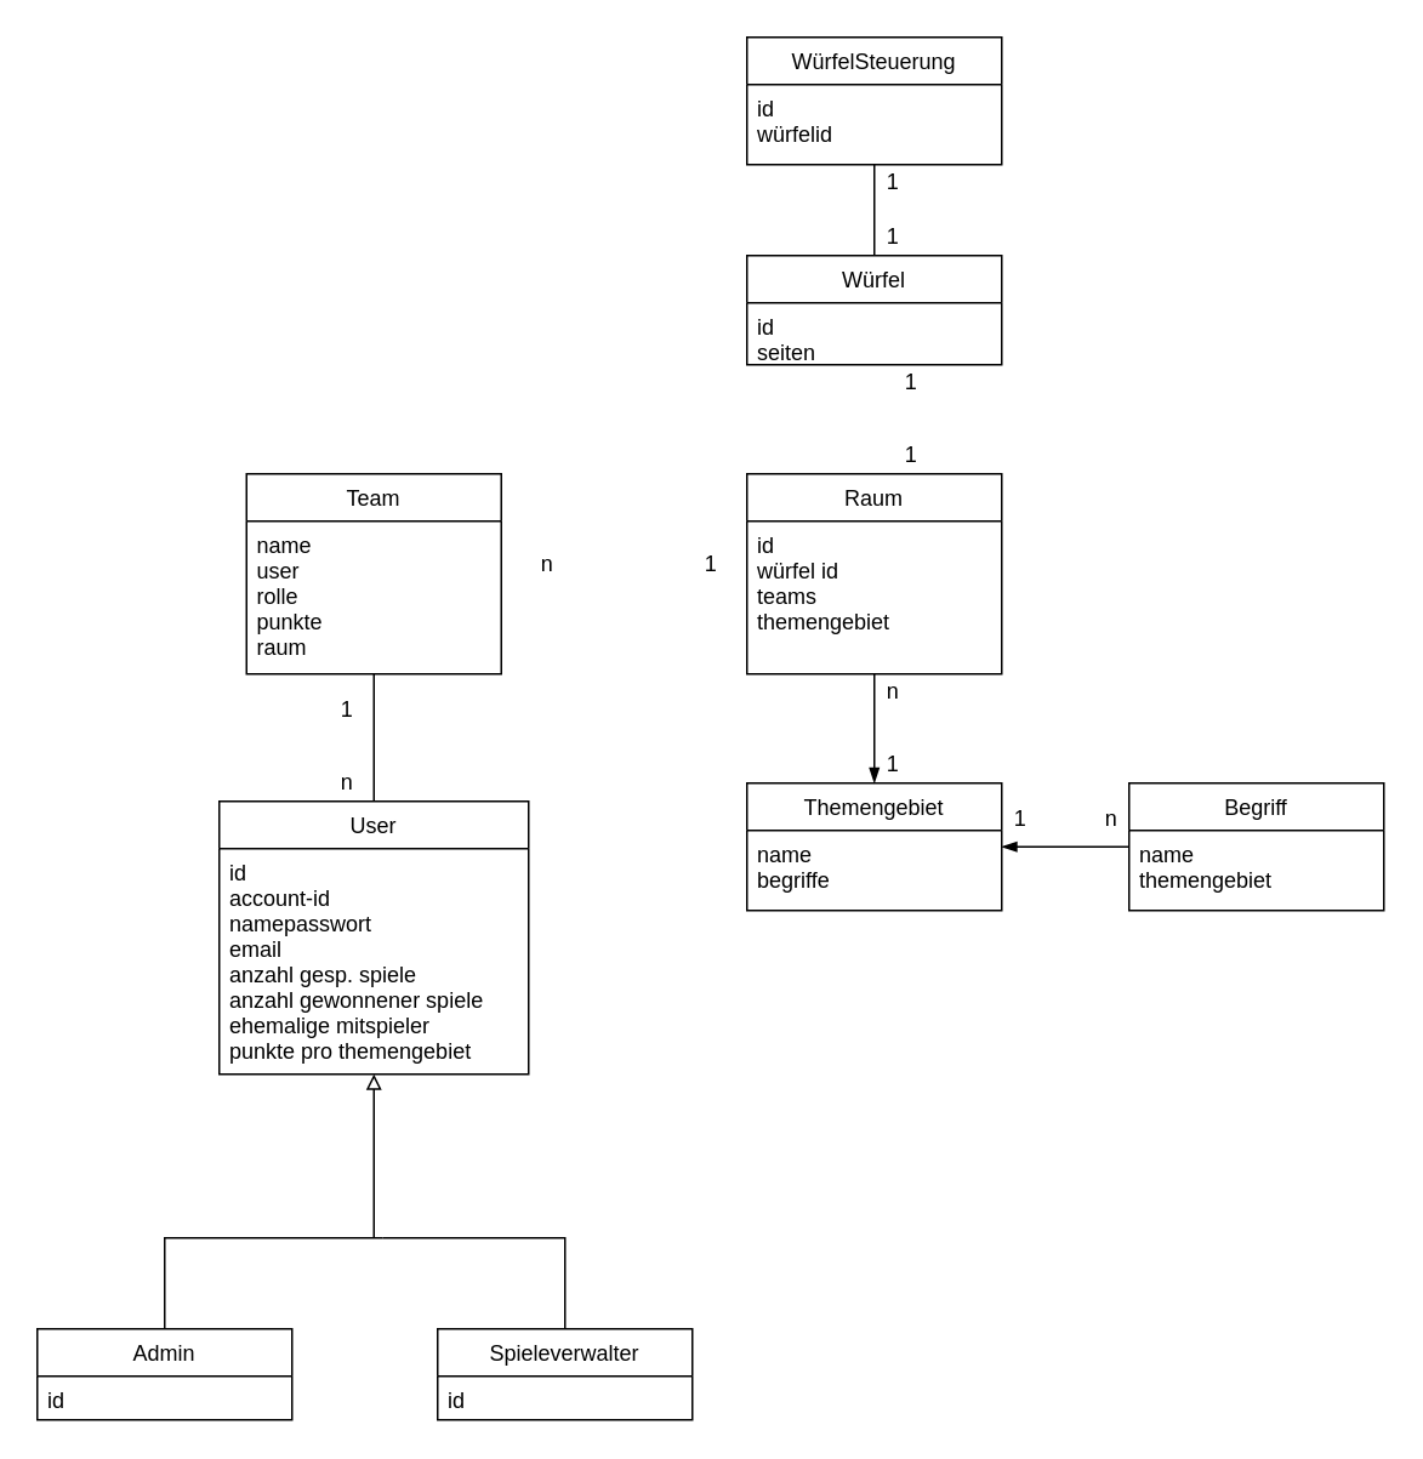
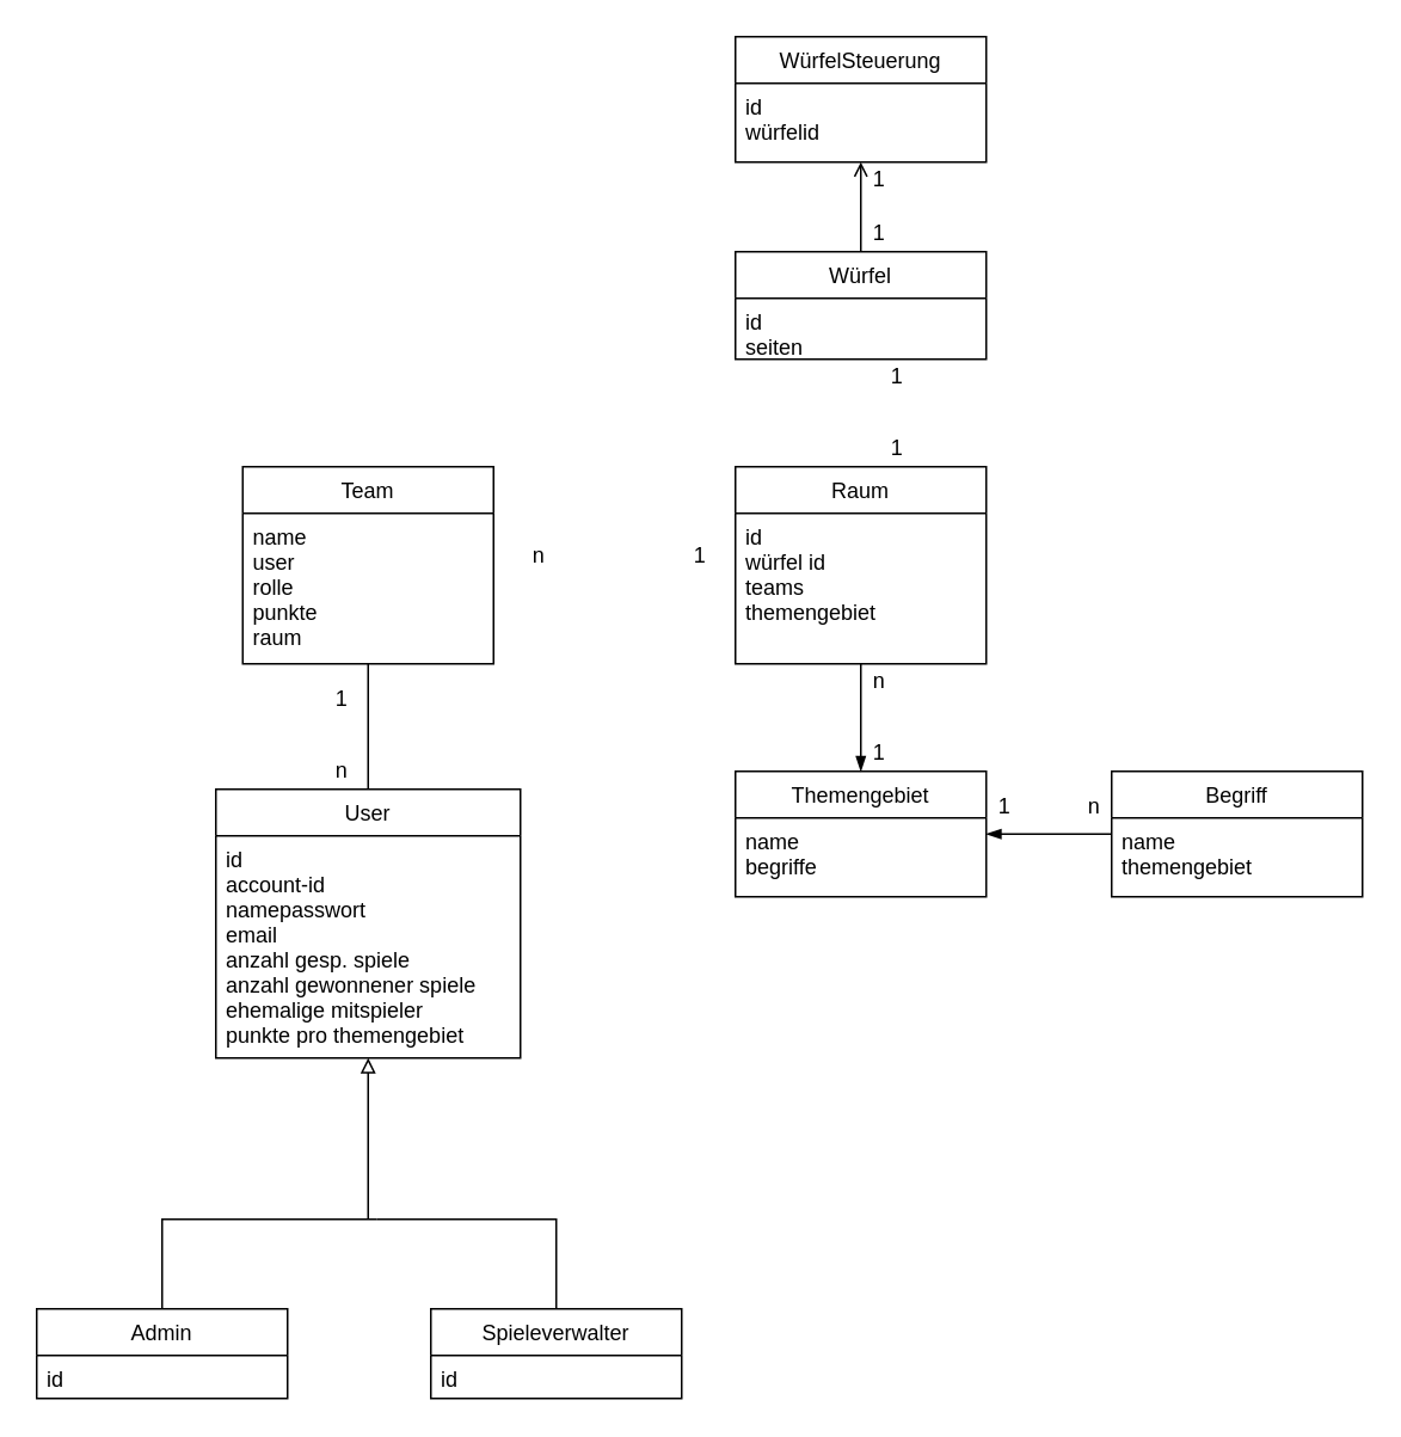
  <mxCell id="0" />
  <mxCell id="1" parent="0" />
  <mxCell id="2" value="Team" style="swimlane;fontStyle=0;childLayout=stackLayout;horizontal=1;startSize=26;fillColor=none;horizontalStack=0;resizeParent=1;resizeParentMax=0;resizeLast=0;collapsible=1;marginBottom=0;" parent="1" vertex="1"><mxGeometry x="135" y="260" width="140" height="110" as="geometry" /></mxCell>
  <mxCell id="3" value="name&#10;user&#10;rolle&#10;punkte&#10;raum&#10;&#10;&#10;" style="text;strokeColor=none;fillColor=none;align=left;verticalAlign=top;spacingLeft=4;spacingRight=4;overflow=hidden;rotatable=0;points=[[0,0.5],[1,0.5]];portConstraint=eastwest;" parent="2" vertex="1"><mxGeometry y="26" width="140" height="84" as="geometry" /></mxCell>
  <mxCell id="4" style="edgeStyle=orthogonalEdgeStyle;rounded=0;orthogonalLoop=1;jettySize=auto;html=1;entryX=0.5;entryY=1;entryDx=0;entryDy=0;entryPerimeter=0;endArrow=none;endFill=0;" edge="1" parent="1" source="6" target="3"><mxGeometry relative="1" as="geometry"><mxPoint x="205" y="380" as="targetPoint" /></mxGeometry></mxCell>
  <mxCell id="5" style="edgeStyle=orthogonalEdgeStyle;rounded=0;orthogonalLoop=1;jettySize=auto;html=1;endArrow=none;endFill=0;startArrow=block;startFill=0;" edge="1" parent="1" source="6"><mxGeometry relative="1" as="geometry"><mxPoint x="205" y="680" as="targetPoint" /></mxGeometry></mxCell>
  <mxCell id="6" value="User" style="swimlane;fontStyle=0;childLayout=stackLayout;horizontal=1;startSize=26;fillColor=none;horizontalStack=0;resizeParent=1;resizeParentMax=0;resizeLast=0;collapsible=1;marginBottom=0;" parent="1" vertex="1"><mxGeometry x="120" y="440" width="170" height="150" as="geometry" /></mxCell>
  <mxCell id="7" value="id&#10;account-id&#10;namepasswort&#10;email&#10;anzahl gesp. spiele&#10;anzahl gewonnener spiele&#10;ehemalige mitspieler&#10;punkte pro themengebiet&#10;&#10;&#10;&#10;&#10;" style="text;strokeColor=none;fillColor=none;align=left;verticalAlign=top;spacingLeft=4;spacingRight=4;overflow=hidden;rotatable=0;points=[[0,0.5],[1,0.5]];portConstraint=eastwest;" parent="6" vertex="1"><mxGeometry y="26" width="170" height="124" as="geometry" /></mxCell>
  <mxCell id="8" style="edgeStyle=orthogonalEdgeStyle;rounded=0;orthogonalLoop=1;jettySize=auto;html=1;endArrow=none;endFill=0;" parent="1" source="9" edge="1"><mxGeometry relative="1" as="geometry"><mxPoint x="210" y="680" as="targetPoint" /><Array as="points"><mxPoint x="90" y="680" /></Array></mxGeometry></mxCell>
  <mxCell id="9" value="Admin" style="swimlane;fontStyle=0;childLayout=stackLayout;horizontal=1;startSize=26;fillColor=none;horizontalStack=0;resizeParent=1;resizeParentMax=0;resizeLast=0;collapsible=1;marginBottom=0;" parent="1" vertex="1"><mxGeometry x="20" y="730" width="140" height="50" as="geometry" /></mxCell>
  <mxCell id="10" value="id" style="text;strokeColor=none;fillColor=none;align=left;verticalAlign=top;spacingLeft=4;spacingRight=4;overflow=hidden;rotatable=0;points=[[0,0.5],[1,0.5]];portConstraint=eastwest;" parent="9" vertex="1"><mxGeometry y="26" width="140" height="24" as="geometry" /></mxCell>
  <mxCell id="11" style="edgeStyle=orthogonalEdgeStyle;rounded=0;orthogonalLoop=1;jettySize=auto;html=1;endArrow=none;endFill=0;exitX=0.5;exitY=0;exitDx=0;exitDy=0;" parent="1" source="12" edge="1"><mxGeometry relative="1" as="geometry"><mxPoint x="210" y="680" as="targetPoint" /><Array as="points"><mxPoint x="310" y="680" /></Array><mxPoint x="390" y="730" as="sourcePoint" /></mxGeometry></mxCell>
  <mxCell id="12" value="Spieleverwalter" style="swimlane;fontStyle=0;childLayout=stackLayout;horizontal=1;startSize=26;fillColor=none;horizontalStack=0;resizeParent=1;resizeParentMax=0;resizeLast=0;collapsible=1;marginBottom=0;" parent="1" vertex="1"><mxGeometry x="240" y="730" width="140" height="50" as="geometry" /></mxCell>
  <mxCell id="13" value="id" style="text;strokeColor=none;fillColor=none;align=left;verticalAlign=top;spacingLeft=4;spacingRight=4;overflow=hidden;rotatable=0;points=[[0,0.5],[1,0.5]];portConstraint=eastwest;" parent="12" vertex="1"><mxGeometry y="26" width="140" height="24" as="geometry" /></mxCell>
  <mxCell id="14" style="edgeStyle=orthogonalEdgeStyle;rounded=0;orthogonalLoop=1;jettySize=auto;html=1;entryX=0.5;entryY=0;entryDx=0;entryDy=0;endArrow=blockThin;endFill=1;" parent="1" source="15" target="17" edge="1"><mxGeometry relative="1" as="geometry" /></mxCell>
  <mxCell id="15" value="Raum" style="swimlane;fontStyle=0;childLayout=stackLayout;horizontal=1;startSize=26;fillColor=none;horizontalStack=0;resizeParent=1;resizeParentMax=0;resizeLast=0;collapsible=1;marginBottom=0;" parent="1" vertex="1"><mxGeometry x="410" y="260" width="140" height="110" as="geometry" /></mxCell>
  <mxCell id="16" value="id&#10;würfel id&#10;teams&#10;themengebiet&#10;" style="text;strokeColor=none;fillColor=none;align=left;verticalAlign=top;spacingLeft=4;spacingRight=4;overflow=hidden;rotatable=0;points=[[0,0.5],[1,0.5]];portConstraint=eastwest;" parent="15" vertex="1"><mxGeometry y="26" width="140" height="84" as="geometry" /></mxCell>
  <mxCell id="17" value="Themengebiet" style="swimlane;fontStyle=0;childLayout=stackLayout;horizontal=1;startSize=26;fillColor=none;horizontalStack=0;resizeParent=1;resizeParentMax=0;resizeLast=0;collapsible=1;marginBottom=0;" parent="1" vertex="1"><mxGeometry x="410" y="430" width="140" height="70" as="geometry" /></mxCell>
  <mxCell id="18" value="name&#10;begriffe&#10;" style="text;strokeColor=none;fillColor=none;align=left;verticalAlign=top;spacingLeft=4;spacingRight=4;overflow=hidden;rotatable=0;points=[[0,0.5],[1,0.5]];portConstraint=eastwest;" parent="17" vertex="1"><mxGeometry y="26" width="140" height="44" as="geometry" /></mxCell>
- <mxCell id="19" style="edgeStyle=orthogonalEdgeStyle;rounded=0;orthogonalLoop=1;jettySize=auto;html=1;entryX=0.5;entryY=1;entryDx=0;entryDy=0;endArrow=none;endFill=0;" parent="1" source="20" target="25" edge="1"><mxGeometry relative="1" as="geometry" /></mxCell>
+ <mxCell id="19" style="edgeStyle=orthogonalEdgeStyle;rounded=0;orthogonalLoop=1;jettySize=auto;html=1;entryX=0.5;entryY=1;entryDx=0;entryDy=0;endArrow=open;endFill=0;" parent="1" source="20" target="25" edge="1"><mxGeometry relative="1" as="geometry" /></mxCell>
  <mxCell id="20" value="Würfel" style="swimlane;fontStyle=0;childLayout=stackLayout;horizontal=1;startSize=26;fillColor=none;horizontalStack=0;resizeParent=1;resizeParentMax=0;resizeLast=0;collapsible=1;marginBottom=0;" parent="1" vertex="1"><mxGeometry x="410" y="140" width="140" height="60" as="geometry" /></mxCell>
  <mxCell id="21" value="id&#10;seiten&#10;&#10;" style="text;strokeColor=none;fillColor=none;align=left;verticalAlign=top;spacingLeft=4;spacingRight=4;overflow=hidden;rotatable=0;points=[[0,0.5],[1,0.5]];portConstraint=eastwest;" parent="20" vertex="1"><mxGeometry y="26" width="140" height="34" as="geometry" /></mxCell>
  <mxCell id="22" style="edgeStyle=orthogonalEdgeStyle;rounded=0;orthogonalLoop=1;jettySize=auto;html=1;entryX=1;entryY=0.205;entryDx=0;entryDy=0;entryPerimeter=0;endArrow=blockThin;endFill=1;" parent="1" source="23" target="18" edge="1"><mxGeometry relative="1" as="geometry" /></mxCell>
  <mxCell id="23" value="Begriff" style="swimlane;fontStyle=0;childLayout=stackLayout;horizontal=1;startSize=26;fillColor=none;horizontalStack=0;resizeParent=1;resizeParentMax=0;resizeLast=0;collapsible=1;marginBottom=0;" parent="1" vertex="1"><mxGeometry x="620" y="430" width="140" height="70" as="geometry" /></mxCell>
  <mxCell id="24" value="name&#10;themengebiet&#10;" style="text;strokeColor=none;fillColor=none;align=left;verticalAlign=top;spacingLeft=4;spacingRight=4;overflow=hidden;rotatable=0;points=[[0,0.5],[1,0.5]];portConstraint=eastwest;" parent="23" vertex="1"><mxGeometry y="26" width="140" height="44" as="geometry" /></mxCell>
  <mxCell id="25" value="WürfelSteuerung" style="swimlane;fontStyle=0;childLayout=stackLayout;horizontal=1;startSize=26;fillColor=none;horizontalStack=0;resizeParent=1;resizeParentMax=0;resizeLast=0;collapsible=1;marginBottom=0;" parent="1" vertex="1"><mxGeometry x="410" y="20" width="140" height="70" as="geometry" /></mxCell>
  <mxCell id="26" value="id&#10;würfelid&#10;" style="text;strokeColor=none;fillColor=none;align=left;verticalAlign=top;spacingLeft=4;spacingRight=4;overflow=hidden;rotatable=0;points=[[0,0.5],[1,0.5]];portConstraint=eastwest;" parent="25" vertex="1"><mxGeometry y="26" width="140" height="44" as="geometry" /></mxCell>
  <mxCell id="27" value="n" style="text;html=1;align=center;verticalAlign=middle;resizable=0;points=[];autosize=1;" parent="1" vertex="1"><mxGeometry x="180" y="420" width="20" height="20" as="geometry" /></mxCell>
  <mxCell id="28" value="1" style="text;html=1;align=center;verticalAlign=middle;resizable=0;points=[];autosize=1;" parent="1" vertex="1"><mxGeometry x="550" y="440" width="20" height="20" as="geometry" /></mxCell>
  <mxCell id="29" value="n" style="text;html=1;align=center;verticalAlign=middle;resizable=0;points=[];autosize=1;" parent="1" vertex="1"><mxGeometry x="600" y="440" width="20" height="20" as="geometry" /></mxCell>
  <mxCell id="30" value="1" style="text;html=1;align=center;verticalAlign=middle;resizable=0;points=[];autosize=1;" parent="1" vertex="1"><mxGeometry x="490" y="200" width="20" height="20" as="geometry" /></mxCell>
  <mxCell id="31" value="1" style="text;html=1;align=center;verticalAlign=middle;resizable=0;points=[];autosize=1;" parent="1" vertex="1"><mxGeometry x="490" y="240" width="20" height="20" as="geometry" /></mxCell>
  <mxCell id="32" value="1" style="text;html=1;align=center;verticalAlign=middle;resizable=0;points=[];autosize=1;" parent="1" vertex="1"><mxGeometry x="480" y="410" width="20" height="20" as="geometry" /></mxCell>
  <mxCell id="33" value="n" style="text;html=1;align=center;verticalAlign=middle;resizable=0;points=[];autosize=1;" parent="1" vertex="1"><mxGeometry x="480" y="370" width="20" height="20" as="geometry" /></mxCell>
  <mxCell id="34" value="1" style="text;html=1;align=center;verticalAlign=middle;resizable=0;points=[];autosize=1;" parent="1" vertex="1"><mxGeometry x="480" y="90" width="20" height="20" as="geometry" /></mxCell>
  <mxCell id="35" value="1" style="text;html=1;align=center;verticalAlign=middle;resizable=0;points=[];autosize=1;" parent="1" vertex="1"><mxGeometry x="480" y="120" width="20" height="20" as="geometry" /></mxCell>
  <mxCell id="36" value="1" style="text;html=1;align=center;verticalAlign=middle;resizable=0;points=[];autosize=1;" vertex="1" parent="1"><mxGeometry x="180" y="380" width="20" height="20" as="geometry" /></mxCell>
  <mxCell id="37" value="n" style="text;html=1;align=center;verticalAlign=middle;resizable=0;points=[];autosize=1;" vertex="1" parent="1"><mxGeometry x="290" y="300" width="20" height="20" as="geometry" /></mxCell>
  <mxCell id="38" value="1" style="text;html=1;align=center;verticalAlign=middle;resizable=0;points=[];autosize=1;" vertex="1" parent="1"><mxGeometry x="380" y="300" width="20" height="20" as="geometry" /></mxCell>
